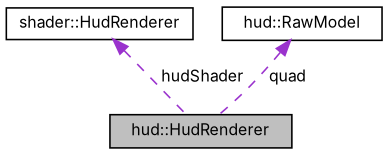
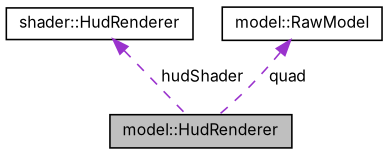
  digraph {
    fontname=Inter
    node [color=black fillcolor=white fontname=Inter fontsize=10 shape=record style=filled]
    edge [color=darkorchid3 dir=back fontname=Inter fontsize=10 labelfontname=Helvetica labelfontsize=10 style=dashed]
-   n1 [fillcolor=grey75 fontcolor=black height=0.2 label="hud::HudRenderer" width=0.4]
+   n1 [fillcolor=grey75 fontcolor=black height=0.2 label="model::HudRenderer" width=0.4]
    n2 [height=0.2 label="shader::HudRenderer" width=0.4]
-   n3 [height=0.2 label="hud::RawModel" width=0.4]
+   n3 [height=0.2 label="model::RawModel" width=0.4]
    n2 -> n1 [label=" hudShader"]
    n3 -> n1 [label=" quad"]
  }
